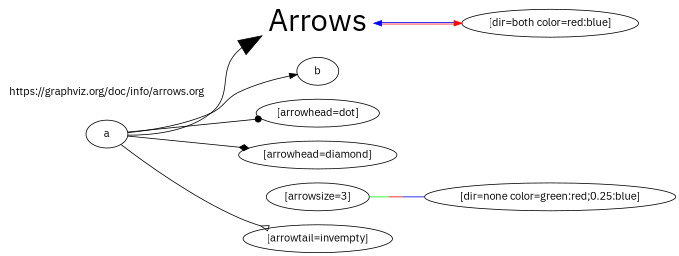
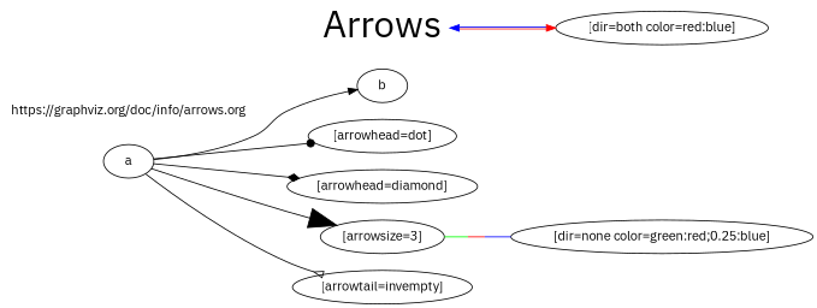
  digraph {
    fontname="IBM Plex Sans"
    rankdir=LR
    node [fontname="IBM Plex Sans"]
    edge [fontname="IBM Plex Sans"]
    Arrows [fontsize=40 shape=none]
    "[dir=both color=red:blue]"
    n3 [label="https://graphviz.org/doc/info/arrows.org" shape=none]
    a
    b
    "[arrowhead=dot]"
    "[arrowhead=diamond]"
    "[arrowsize=3]"
    "[arrowtail=invempty]"
    "[dir=none color=green:red;0.25:blue]"
    Arrows -> "[dir=both color=red:blue]" [color="red:blue" dir=both]
    a -> b
    a -> "[arrowhead=dot]" [arrowhead=dot]
    a -> "[arrowhead=diamond]" [arrowhead=diamond]
-   a -> Arrows [arrowsize=3]
+   a -> "[arrowsize=3]" [arrowsize=3]
    a -> "[arrowtail=invempty]" [arrowhead=invempty]
    "[arrowsize=3]" -> "[dir=none color=green:red;0.25:blue]" [color="green:red;0.25:blue" dir=none]
  }
